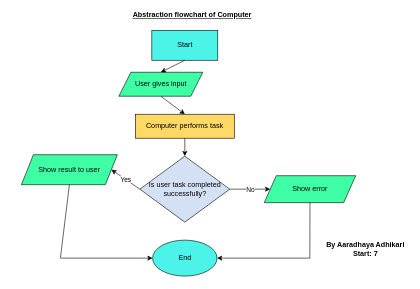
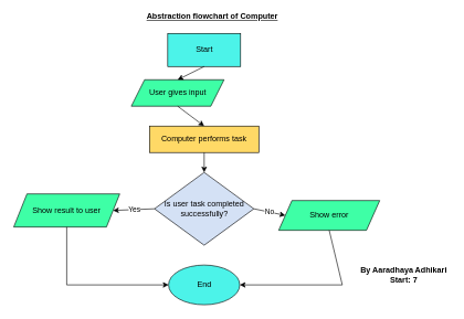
  <mxCell id="0" />
  <mxCell id="1" parent="0" />
  <mxCell id="2" value="&lt;b&gt;&lt;u&gt;Abstraction flowchart of Computer&lt;/u&gt;&lt;/b&gt;" style="text;html=1;align=center;verticalAlign=middle;whiteSpace=wrap;rounded=0;" vertex="1" parent="1"><mxGeometry x="200" y="20" width="240" height="10" as="geometry" /></mxCell>
  <mxCell id="3" value="Start" style="whiteSpace=wrap;html=1;fillColor=#4CF3E9;rounded=0;" vertex="1" parent="1"><mxGeometry x="252.5" y="50" width="110" height="50" as="geometry" /></mxCell>
  <mxCell id="4" value="User gives input" style="shape=parallelogram;perimeter=parallelogramPerimeter;whiteSpace=wrap;html=1;fixedSize=1;fillColor=#3EFFA6;" vertex="1" parent="1"><mxGeometry x="197.5" y="120" width="140" height="40" as="geometry" /></mxCell>
  <mxCell id="5" value="Computer performs task" style="rounded=0;whiteSpace=wrap;html=1;fillColor=#FFD966;" vertex="1" parent="1"><mxGeometry x="225" y="190" width="165" height="40" as="geometry" /></mxCell>
  <mxCell id="6" value="Is user task completed successfully?" style="rhombus;whiteSpace=wrap;html=1;fillColor=#D4E1F5;" vertex="1" parent="1"><mxGeometry x="232.5" y="260" width="150" height="110" as="geometry" /></mxCell>
- <mxCell id="7" value="Show result to user" style="shape=parallelogram;perimeter=parallelogramPerimeter;whiteSpace=wrap;html=1;fixedSize=1;fillColor=#3EFFA6;" vertex="1" parent="1"><mxGeometry x="35" y="257.5" width="160" height="50" as="geometry" /></mxCell>
- <mxCell id="8" value="Show error" style="shape=parallelogram;perimeter=parallelogramPerimeter;whiteSpace=wrap;html=1;fixedSize=1;fillColor=#3EFFA6;" vertex="1" parent="1"><mxGeometry x="440" y="292.5" width="152.5" height="45" as="geometry" /></mxCell>
+ <mxCell id="7" value="Show result to user" style="shape=parallelogram;perimeter=parallelogramPerimeter;whiteSpace=wrap;html=1;fixedSize=1;fillColor=#3EFFA6;" vertex="1" parent="1"><mxGeometry x="20" y="292.5" width="160" height="50" as="geometry" /></mxCell>
+ <mxCell id="8" value="Show error" style="shape=parallelogram;perimeter=parallelogramPerimeter;whiteSpace=wrap;html=1;fixedSize=1;fillColor=#3EFFA6;" vertex="1" parent="1"><mxGeometry x="420" y="302.5" width="152.5" height="45" as="geometry" /></mxCell>
  <mxCell id="9" value="End" style="ellipse;whiteSpace=wrap;html=1;fillColor=#4CF3E9;" vertex="1" parent="1"><mxGeometry x="253.75" y="400" width="107.5" height="60" as="geometry" /></mxCell>
  <mxCell id="10" value="" style="endArrow=classic;html=1;rounded=0;exitX=0.5;exitY=1;exitDx=0;exitDy=0;entryX=0.5;entryY=0;entryDx=0;entryDy=0;" edge="1" parent="1" source="3" target="4"><mxGeometry width="50" height="50" relative="1" as="geometry"><mxPoint x="310" y="320" as="sourcePoint" /><mxPoint x="360" y="270" as="targetPoint" /></mxGeometry></mxCell>
  <mxCell id="11" value="" style="endArrow=classic;html=1;rounded=0;entryX=0.5;entryY=0;entryDx=0;entryDy=0;exitX=0.5;exitY=1;exitDx=0;exitDy=0;" edge="1" parent="1" source="4" target="5"><mxGeometry width="50" height="50" relative="1" as="geometry"><mxPoint x="310" y="320" as="sourcePoint" /><mxPoint x="360" y="270" as="targetPoint" /></mxGeometry></mxCell>
  <mxCell id="12" value="" style="endArrow=classic;html=1;rounded=0;entryX=0.5;entryY=0;entryDx=0;entryDy=0;exitX=0.5;exitY=1;exitDx=0;exitDy=0;" edge="1" parent="1" source="5" target="6"><mxGeometry width="50" height="50" relative="1" as="geometry"><mxPoint x="310" y="320" as="sourcePoint" /><mxPoint x="360" y="270" as="targetPoint" /></mxGeometry></mxCell>
  <mxCell id="13" value="" style="endArrow=classic;html=1;rounded=0;entryX=0;entryY=0.5;entryDx=0;entryDy=0;exitX=1;exitY=0.5;exitDx=0;exitDy=0;" edge="1" parent="1" source="6" target="8"><mxGeometry relative="1" as="geometry"><mxPoint x="335" y="324.5" as="sourcePoint" /><mxPoint x="435" y="324.5" as="targetPoint" /></mxGeometry></mxCell>
  <mxCell id="14" value="No" style="edgeLabel;resizable=0;html=1;;align=center;verticalAlign=middle;" connectable="0" vertex="1" parent="13"><mxGeometry relative="1" as="geometry" /></mxCell>
  <mxCell id="15" value="" style="endArrow=classic;html=1;rounded=0;entryX=1;entryY=0.5;entryDx=0;entryDy=0;exitX=0;exitY=0.5;exitDx=0;exitDy=0;" edge="1" parent="1" source="6" target="7"><mxGeometry relative="1" as="geometry"><mxPoint x="290" y="290" as="sourcePoint" /><mxPoint x="390" y="290" as="targetPoint" /></mxGeometry></mxCell>
  <mxCell id="16" value="Yes" style="edgeLabel;resizable=0;html=1;;align=center;verticalAlign=middle;" connectable="0" vertex="1" parent="15"><mxGeometry relative="1" as="geometry" /></mxCell>
  <mxCell id="17" value="" style="endArrow=classic;html=1;rounded=0;entryX=0;entryY=0.5;entryDx=0;entryDy=0;exitX=0.5;exitY=1;exitDx=0;exitDy=0;" edge="1" parent="1" source="7" target="9"><mxGeometry width="50" height="50" relative="1" as="geometry"><mxPoint x="310" y="320" as="sourcePoint" /><mxPoint x="360" y="270" as="targetPoint" /><Array as="points"><mxPoint x="100" y="430" /></Array></mxGeometry></mxCell>
  <mxCell id="18" value="" style="endArrow=classic;html=1;rounded=0;entryX=1;entryY=0.5;entryDx=0;entryDy=0;exitX=0.5;exitY=1;exitDx=0;exitDy=0;" edge="1" parent="1" source="8" target="9"><mxGeometry width="50" height="50" relative="1" as="geometry"><mxPoint x="310" y="320" as="sourcePoint" /><mxPoint x="360" y="270" as="targetPoint" /><Array as="points"><mxPoint x="516" y="430" /></Array></mxGeometry></mxCell>
  <mxCell id="19" value="&lt;b&gt;By Aaradhaya Adhikari&lt;/b&gt;&lt;div&gt;&lt;b&gt;Start: 7&lt;/b&gt;&lt;/div&gt;" style="text;html=1;align=center;verticalAlign=middle;whiteSpace=wrap;rounded=0;" vertex="1" parent="1"><mxGeometry x="540" y="400" width="137.5" height="30" as="geometry" /></mxCell>
